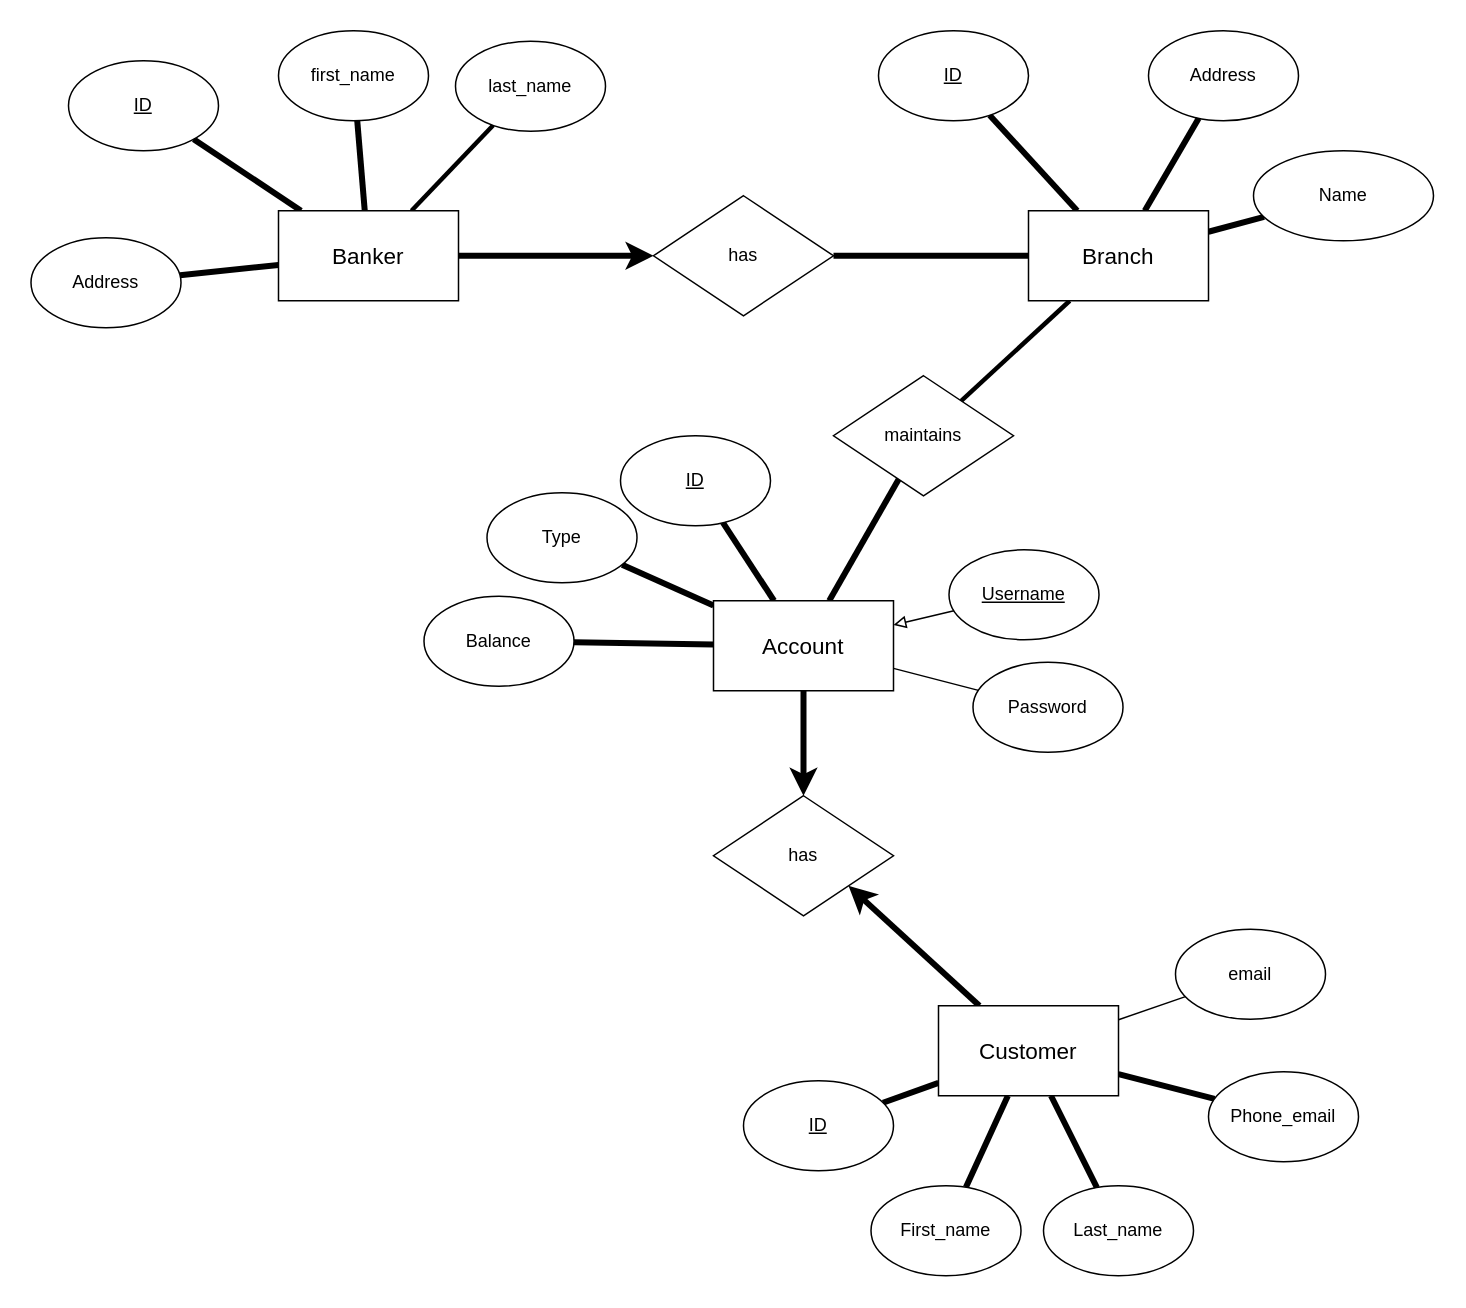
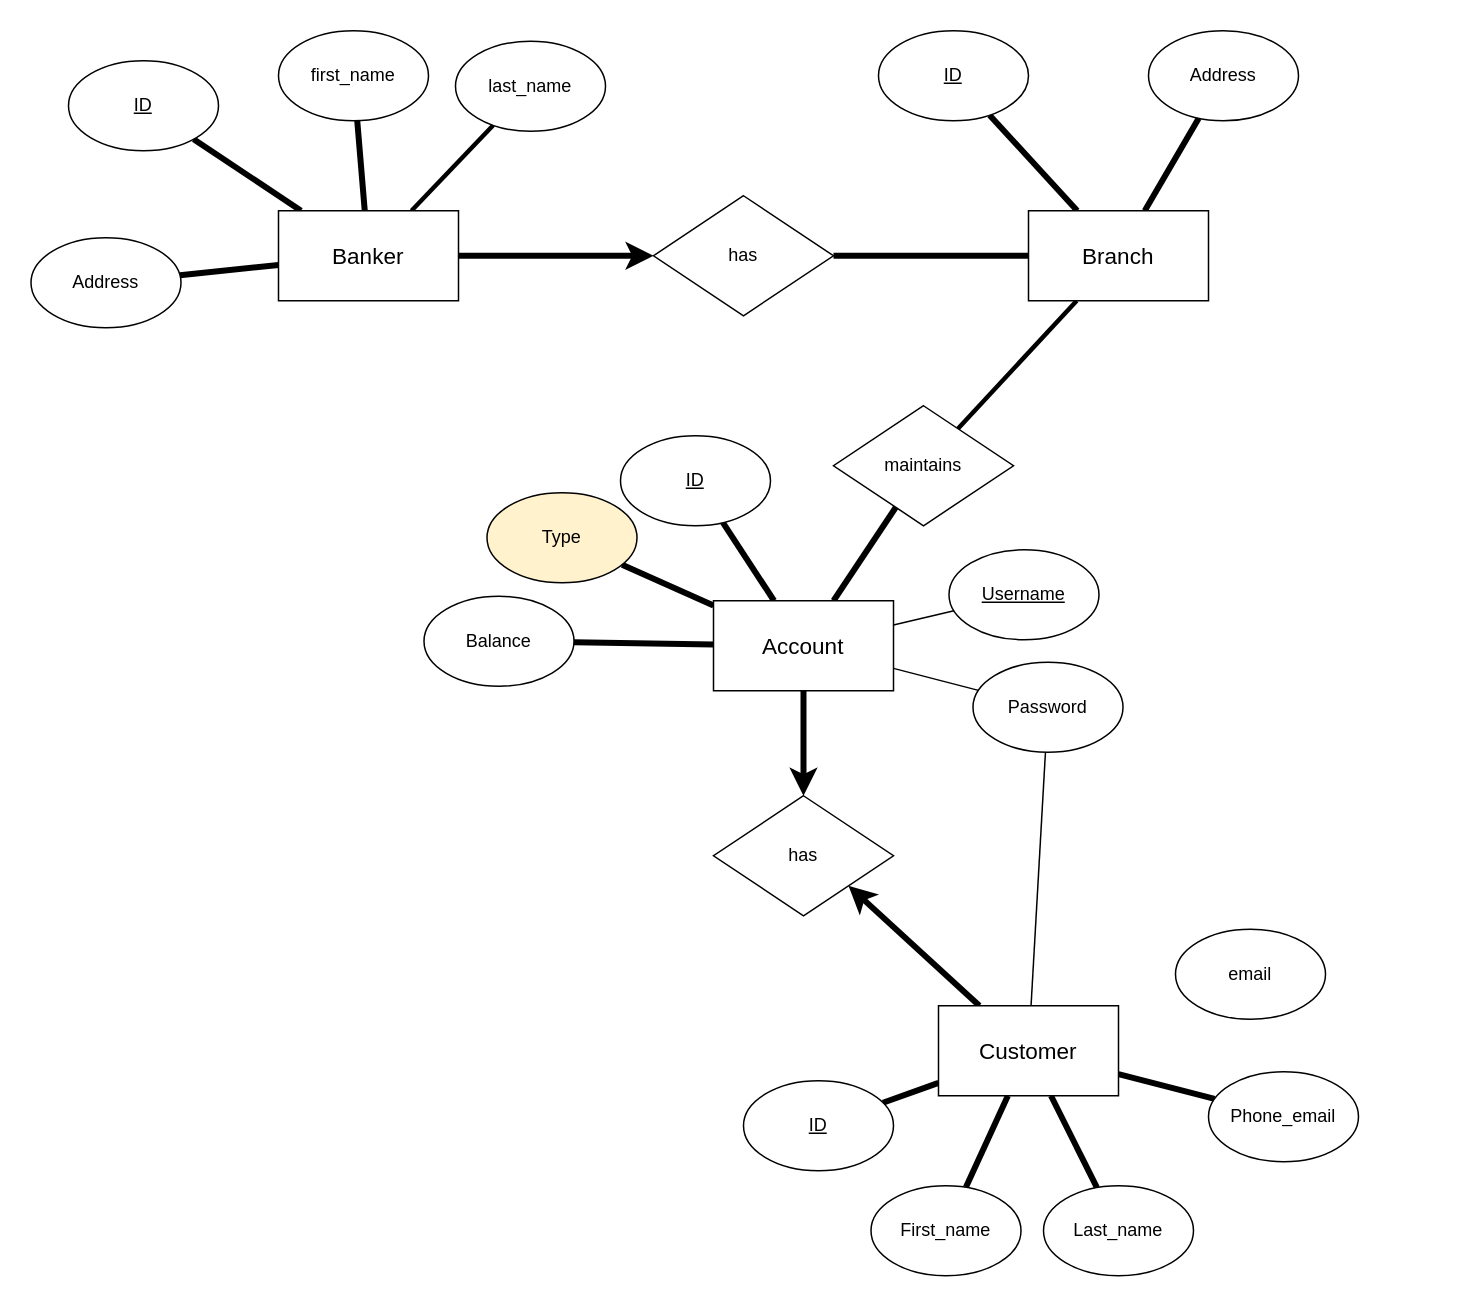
  <mxCell id="0" />
  <mxCell id="1" parent="0" />
  <mxCell id="2" style="rounded=0;orthogonalLoop=1;jettySize=auto;html=1;endArrow=none;endFill=0;strokeWidth=4;" parent="1" source="7" target="31" edge="1"><mxGeometry relative="1" as="geometry" /></mxCell>
  <mxCell id="3" style="edgeStyle=none;rounded=0;orthogonalLoop=1;jettySize=auto;html=1;startArrow=none;startFill=0;endArrow=none;endFill=0;strokeWidth=4;" parent="1" source="7" target="32" edge="1"><mxGeometry relative="1" as="geometry" /></mxCell>
  <mxCell id="4" style="edgeStyle=none;rounded=0;orthogonalLoop=1;jettySize=auto;html=1;startArrow=none;startFill=0;endArrow=none;endFill=0;strokeWidth=4;" parent="1" source="7" target="33" edge="1"><mxGeometry relative="1" as="geometry" /></mxCell>
  <mxCell id="5" style="edgeStyle=none;rounded=0;orthogonalLoop=1;jettySize=auto;html=1;startArrow=none;startFill=0;endArrow=classic;endFill=1;strokeWidth=4;" parent="1" source="7" target="9" edge="1"><mxGeometry relative="1" as="geometry" /></mxCell>
  <mxCell id="6" style="edgeStyle=none;html=1;startArrow=none;startFill=0;strokeWidth=3;endArrow=none;endFill=0;" parent="1" source="7" target="44" edge="1"><mxGeometry relative="1" as="geometry" /></mxCell>
  <mxCell id="7" value="&lt;span style=&quot;font-size: 15px&quot;&gt;Banker&lt;/span&gt;" style="rounded=0;whiteSpace=wrap;html=1;" parent="1" vertex="1"><mxGeometry x="185" y="140" width="120" height="60" as="geometry" /></mxCell>
  <mxCell id="8" style="edgeStyle=none;rounded=0;orthogonalLoop=1;jettySize=auto;html=1;startArrow=none;startFill=0;endArrow=none;endFill=0;strokeWidth=4;" parent="1" source="14" target="9" edge="1"><mxGeometry relative="1" as="geometry" /></mxCell>
  <mxCell id="9" value="has" style="rhombus;whiteSpace=wrap;html=1;" parent="1" vertex="1"><mxGeometry x="435" y="130" width="120" height="80" as="geometry" /></mxCell>
  <mxCell id="10" style="edgeStyle=none;rounded=0;orthogonalLoop=1;jettySize=auto;html=1;startArrow=none;startFill=0;endArrow=none;endFill=0;strokeWidth=4;" parent="1" source="14" target="34" edge="1"><mxGeometry relative="1" as="geometry" /></mxCell>
  <mxCell id="11" style="edgeStyle=none;rounded=0;orthogonalLoop=1;jettySize=auto;html=1;startArrow=none;startFill=0;endArrow=none;endFill=0;strokeWidth=4;" parent="1" source="14" target="35" edge="1"><mxGeometry relative="1" as="geometry" /></mxCell>
  <mxCell id="12" style="edgeStyle=none;rounded=0;orthogonalLoop=1;jettySize=auto;html=1;startArrow=none;startFill=0;endArrow=none;endFill=0;strokeWidth=3;" parent="1" source="14" target="20" edge="1"><mxGeometry relative="1" as="geometry" /></mxCell>
- <mxCell id="13" style="edgeStyle=none;rounded=0;orthogonalLoop=1;jettySize=auto;html=1;startArrow=none;startFill=0;endArrow=none;endFill=0;strokeWidth=4;" parent="1" source="14" target="43" edge="1"><mxGeometry relative="1" as="geometry" /></mxCell>
  <mxCell id="14" value="&lt;font style=&quot;font-size: 15px&quot;&gt;Branch&lt;/font&gt;" style="rounded=0;whiteSpace=wrap;html=1;" parent="1" vertex="1"><mxGeometry x="685" y="140" width="120" height="60" as="geometry" /></mxCell>
  <mxCell id="15" style="edgeStyle=none;rounded=0;orthogonalLoop=1;jettySize=auto;html=1;startArrow=none;startFill=0;endArrow=none;endFill=0;strokeWidth=4;" parent="1" source="19" target="38" edge="1"><mxGeometry relative="1" as="geometry" /></mxCell>
  <mxCell id="16" style="edgeStyle=none;rounded=0;orthogonalLoop=1;jettySize=auto;html=1;startArrow=none;startFill=0;endArrow=none;endFill=0;strokeWidth=4;" parent="1" source="19" target="37" edge="1"><mxGeometry relative="1" as="geometry" /></mxCell>
  <mxCell id="17" style="edgeStyle=none;rounded=0;orthogonalLoop=1;jettySize=auto;html=1;startArrow=none;startFill=0;endArrow=none;endFill=0;strokeWidth=4;" parent="1" source="19" target="36" edge="1"><mxGeometry relative="1" as="geometry" /></mxCell>
  <mxCell id="18" style="edgeStyle=none;rounded=0;orthogonalLoop=1;jettySize=auto;html=1;startArrow=none;startFill=0;endArrow=none;endFill=0;strokeWidth=4;" parent="1" source="19" target="20" edge="1"><mxGeometry relative="1" as="geometry" /></mxCell>
  <mxCell id="19" value="&lt;font style=&quot;font-size: 15px&quot;&gt;Account&lt;/font&gt;" style="rounded=0;whiteSpace=wrap;html=1;" parent="1" vertex="1"><mxGeometry x="475" y="400" width="120" height="60" as="geometry" /></mxCell>
- <mxCell id="20" value="maintains" style="rhombus;whiteSpace=wrap;html=1;" parent="1" vertex="1"><mxGeometry x="555" y="250" width="120" height="80" as="geometry" /></mxCell>
+ <mxCell id="20" value="maintains" style="rhombus;whiteSpace=wrap;html=1;" parent="1" vertex="1"><mxGeometry x="555" y="270" width="120" height="80" as="geometry" /></mxCell>
  <mxCell id="21" style="edgeStyle=none;rounded=0;orthogonalLoop=1;jettySize=auto;html=1;startArrow=none;startFill=0;endArrow=none;endFill=0;strokeWidth=4;" parent="1" source="27" target="42" edge="1"><mxGeometry relative="1" as="geometry" /></mxCell>
  <mxCell id="22" style="edgeStyle=none;rounded=0;orthogonalLoop=1;jettySize=auto;html=1;startArrow=none;startFill=0;endArrow=none;endFill=0;strokeWidth=4;" parent="1" source="27" target="40" edge="1"><mxGeometry relative="1" as="geometry" /></mxCell>
  <mxCell id="23" style="edgeStyle=none;rounded=0;orthogonalLoop=1;jettySize=auto;html=1;startArrow=none;startFill=0;endArrow=none;endFill=0;strokeWidth=4;" parent="1" source="27" target="39" edge="1"><mxGeometry relative="1" as="geometry" /></mxCell>
  <mxCell id="24" style="edgeStyle=none;rounded=0;orthogonalLoop=1;jettySize=auto;html=1;startArrow=none;startFill=0;endArrow=none;endFill=0;strokeWidth=4;" parent="1" source="27" target="41" edge="1"><mxGeometry relative="1" as="geometry" /></mxCell>
  <mxCell id="25" style="edgeStyle=none;rounded=0;orthogonalLoop=1;jettySize=auto;html=1;entryX=1;entryY=1;entryDx=0;entryDy=0;startArrow=none;startFill=0;endArrow=classic;endFill=1;strokeWidth=4;" parent="1" source="27" target="29" edge="1"><mxGeometry relative="1" as="geometry" /></mxCell>
- <mxCell id="26" style="edgeStyle=none;html=1;startArrow=none;startFill=0;endArrow=none;endFill=0;strokeWidth=1;" parent="1" source="27" target="45" edge="1"><mxGeometry relative="1" as="geometry" /></mxCell>
+ <mxCell id="26" style="edgeStyle=none;html=1;startArrow=none;startFill=0;endArrow=none;endFill=0;strokeWidth=1;" parent="1" source="27" target="49" edge="1"><mxGeometry relative="1" as="geometry" /></mxCell>
  <mxCell id="27" value="&lt;font style=&quot;font-size: 15px&quot;&gt;Customer&lt;/font&gt;" style="rounded=0;whiteSpace=wrap;html=1;" parent="1" vertex="1"><mxGeometry x="625" y="670" width="120" height="60" as="geometry" /></mxCell>
  <mxCell id="28" style="edgeStyle=none;rounded=0;orthogonalLoop=1;jettySize=auto;html=1;startArrow=classic;startFill=1;endArrow=none;endFill=0;strokeWidth=4;" parent="1" source="29" target="19" edge="1"><mxGeometry relative="1" as="geometry" /></mxCell>
  <mxCell id="29" value="has" style="rhombus;whiteSpace=wrap;html=1;" parent="1" vertex="1"><mxGeometry x="475" y="530" width="120" height="80" as="geometry" /></mxCell>
  <mxCell id="30" style="edgeStyle=orthogonalEdgeStyle;rounded=0;orthogonalLoop=1;jettySize=auto;html=1;exitX=0.5;exitY=1;exitDx=0;exitDy=0;" parent="1" source="20" target="20" edge="1"><mxGeometry relative="1" as="geometry" /></mxCell>
  <mxCell id="31" value="&lt;u&gt;ID&lt;/u&gt;" style="ellipse;whiteSpace=wrap;html=1;" parent="1" vertex="1"><mxGeometry x="45" y="40" width="100" height="60" as="geometry" /></mxCell>
  <mxCell id="32" value="first_name" style="ellipse;whiteSpace=wrap;html=1;" parent="1" vertex="1"><mxGeometry x="185" y="20" width="100" height="60" as="geometry" /></mxCell>
  <mxCell id="33" value="Address" style="ellipse;whiteSpace=wrap;html=1;" parent="1" vertex="1"><mxGeometry x="20" y="158" width="100" height="60" as="geometry" /></mxCell>
  <mxCell id="34" value="&lt;u&gt;ID&lt;/u&gt;" style="ellipse;whiteSpace=wrap;html=1;" parent="1" vertex="1"><mxGeometry x="585" y="20" width="100" height="60" as="geometry" /></mxCell>
  <mxCell id="35" value="Address" style="ellipse;whiteSpace=wrap;html=1;" parent="1" vertex="1"><mxGeometry x="765" y="20" width="100" height="60" as="geometry" /></mxCell>
  <mxCell id="36" value="&lt;u&gt;ID&lt;/u&gt;" style="ellipse;whiteSpace=wrap;html=1;" parent="1" vertex="1"><mxGeometry x="413" y="290" width="100" height="60" as="geometry" /></mxCell>
- <mxCell id="37" value="Type" style="ellipse;whiteSpace=wrap;html=1;" parent="1" vertex="1"><mxGeometry x="324" y="328" width="100" height="60" as="geometry" /></mxCell>
+ <mxCell id="37" value="Type" style="ellipse;whiteSpace=wrap;html=1;fillColor=#fff2cc;" parent="1" vertex="1"><mxGeometry x="324" y="328" width="100" height="60" as="geometry" /></mxCell>
  <mxCell id="38" value="Balance" style="ellipse;whiteSpace=wrap;html=1;" parent="1" vertex="1"><mxGeometry x="282" y="397" width="100" height="60" as="geometry" /></mxCell>
  <mxCell id="39" value="First_name" style="ellipse;whiteSpace=wrap;html=1;" parent="1" vertex="1"><mxGeometry x="580" y="790" width="100" height="60" as="geometry" /></mxCell>
  <mxCell id="40" value="Last_name" style="ellipse;whiteSpace=wrap;html=1;" parent="1" vertex="1"><mxGeometry x="695" y="790" width="100" height="60" as="geometry" /></mxCell>
  <mxCell id="41" value="&lt;u&gt;ID&lt;/u&gt;" style="ellipse;whiteSpace=wrap;html=1;" parent="1" vertex="1"><mxGeometry x="495" y="720" width="100" height="60" as="geometry" /></mxCell>
  <mxCell id="42" value="Phone_email" style="ellipse;whiteSpace=wrap;html=1;" parent="1" vertex="1"><mxGeometry x="805" y="714" width="100" height="60" as="geometry" /></mxCell>
- <mxCell id="43" value="Name" style="ellipse;whiteSpace=wrap;html=1;" parent="1" vertex="1"><mxGeometry x="835" y="100" width="120" height="60" as="geometry" /></mxCell>
  <mxCell id="44" value="last_name" style="ellipse;whiteSpace=wrap;html=1;" parent="1" vertex="1"><mxGeometry x="303" y="27" width="100" height="60" as="geometry" /></mxCell>
  <mxCell id="45" value="email" style="ellipse;whiteSpace=wrap;html=1;" parent="1" vertex="1"><mxGeometry x="783" y="619" width="100" height="60" as="geometry" /></mxCell>
- <mxCell id="46" style="edgeStyle=none;html=1;startArrow=none;startFill=0;endArrow=block;endFill=0;" edge="1" parent="1" source="47" target="19"><mxGeometry relative="1" as="geometry" /></mxCell>
+ <mxCell id="46" style="edgeStyle=none;html=1;startArrow=none;startFill=0;endArrow=none;endFill=0;" edge="1" parent="1" source="47" target="19"><mxGeometry relative="1" as="geometry" /></mxCell>
  <mxCell id="47" value="&lt;u&gt;Username&lt;/u&gt;" style="ellipse;whiteSpace=wrap;html=1;" vertex="1" parent="1"><mxGeometry x="632" y="366" width="100" height="60" as="geometry" /></mxCell>
  <mxCell id="48" style="edgeStyle=none;html=1;startArrow=none;startFill=0;endArrow=none;endFill=0;" edge="1" parent="1" source="49" target="19"><mxGeometry relative="1" as="geometry" /></mxCell>
  <mxCell id="49" value="Password" style="ellipse;whiteSpace=wrap;html=1;" vertex="1" parent="1"><mxGeometry x="648" y="441" width="100" height="60" as="geometry" /></mxCell>
